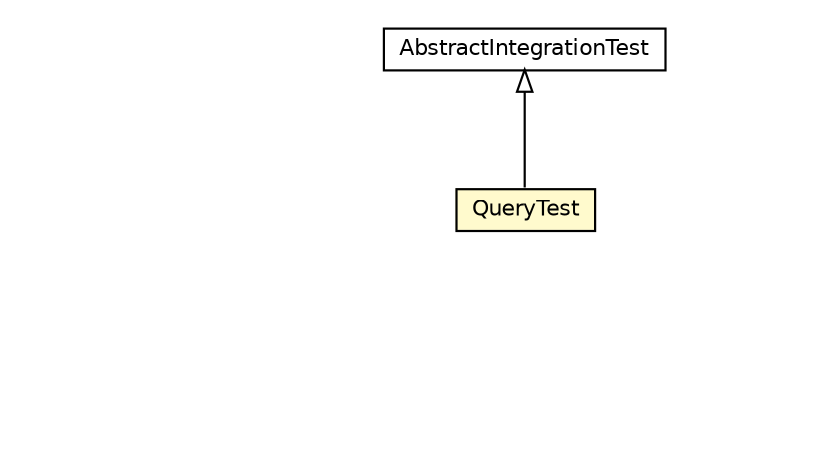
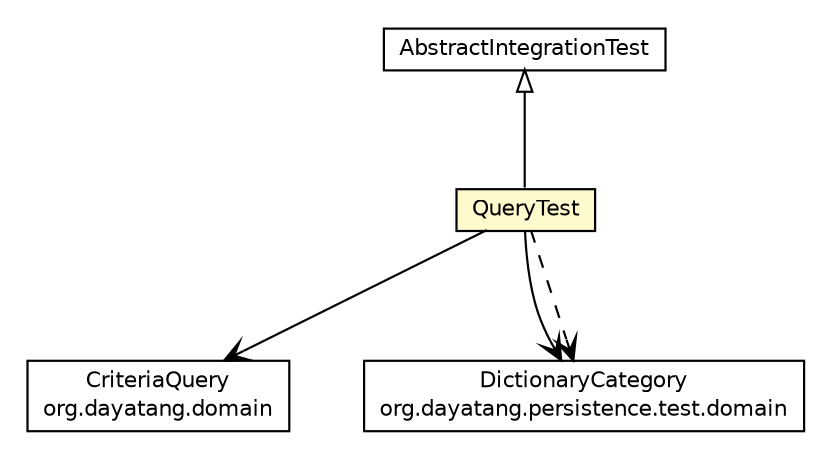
  digraph {
    nodesep=0.25
    ranksep=0.5
    node [fontcolor=black fontname=Helvetica fontsize=10.0 shape=plaintext]
    edge [arrowhead=open color=black fontcolor=black fontname=Helvetica fontsize=10.0 headport=p labelfontname=Helvetica labelfontsize=10 tailport=p]
    n1 [label=<<table title="org.dayatang.persistence.jpa.QueryTest" border="0" cellborder="1" cellspacing="0" cellpadding="2" port="p" bgcolor="lemonChiffon" href="./QueryTest.html"> 		<tr><td><table border="0" cellspacing="0" cellpadding="1"> <tr><td align="center" balign="center"> QueryTest </td></tr> 		</table></td></tr> 		</table>>]
+   n2 [label=<<table title="org.dayatang.domain.CriteriaQuery" border="0" cellborder="1" cellspacing="0" cellpadding="2" port="p" href="http://java.sun.com/j2se/1.4.2/docs/api/org/dayatang/domain/CriteriaQuery.html"> 		<tr><td><table border="0" cellspacing="0" cellpadding="1"> <tr><td align="center" balign="center"> CriteriaQuery </td></tr> <tr><td align="center" balign="center"> org.dayatang.domain </td></tr> 		</table></td></tr> 		</table>>]
+   n3 [label=<<table title="org.dayatang.persistence.test.domain.DictionaryCategory" border="0" cellborder="1" cellspacing="0" cellpadding="2" port="p" href="http://java.sun.com/j2se/1.4.2/docs/api/org/dayatang/persistence/test/domain/DictionaryCategory.html"> 		<tr><td><table border="0" cellspacing="0" cellpadding="1"> <tr><td align="center" balign="center"> DictionaryCategory </td></tr> <tr><td align="center" balign="center"> org.dayatang.persistence.test.domain </td></tr> 		</table></td></tr> 		</table>>]
    n4 [label=<<table title="org.dayatang.persistence.jpa.AbstractIntegrationTest" border="0" cellborder="1" cellspacing="0" cellpadding="2" port="p" href="./AbstractIntegrationTest.html"> 		<tr><td><table border="0" cellspacing="0" cellpadding="1"> <tr><td align="center" balign="center"> AbstractIntegrationTest </td></tr> 		</table></td></tr> 		</table>>]
+   n1 -> n2 [label=" "]
+   n1 -> n3 [label=" "]
+   n1 -> n3 [label=" " style=dashed]
    n4 -> n1 [arrowtail=empty dir=back fontsize=10 arrowhead="" color="" fontcolor=""]
  }
